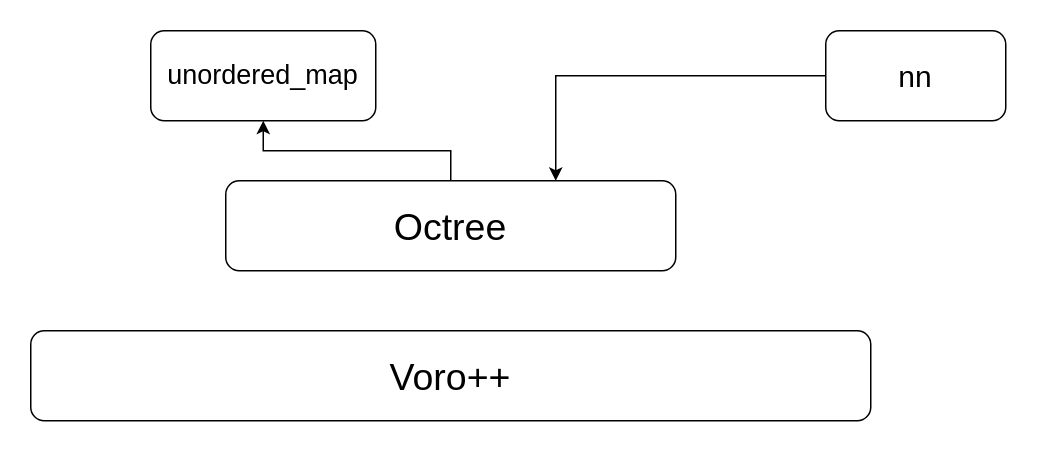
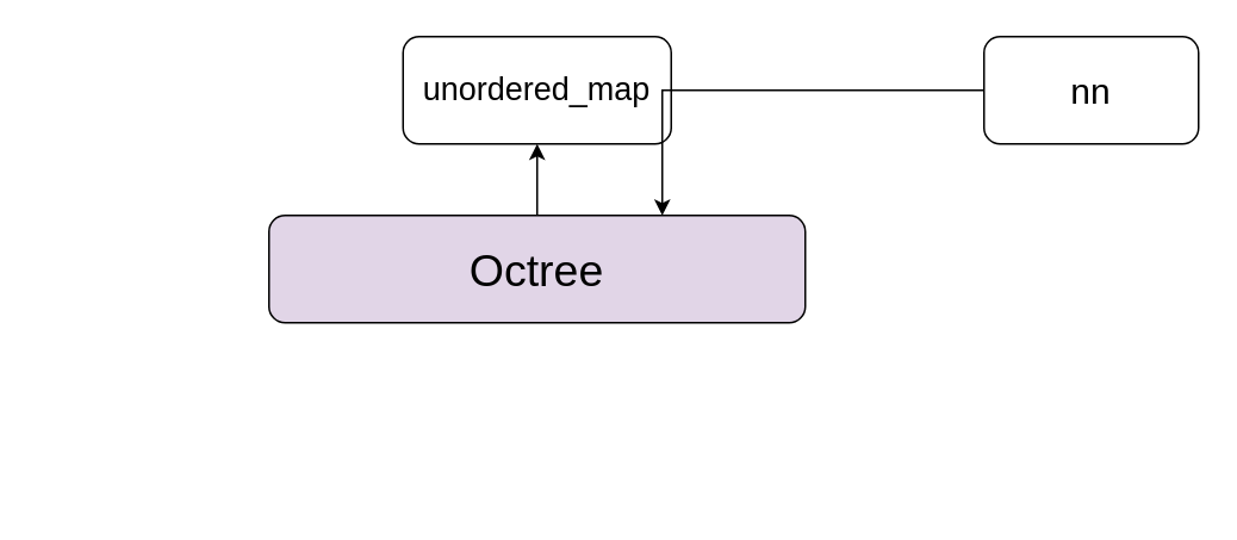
  <mxCell id="0" />
  <mxCell id="1" parent="0" />
- <mxCell id="2" value="&lt;font style=&quot;font-size: 25px;&quot;&gt;Voro++&lt;/font&gt;" style="rounded=1;whiteSpace=wrap;html=1;" parent="1" vertex="1"><mxGeometry x="20" y="220" width="560" height="60" as="geometry" /></mxCell>
  <mxCell id="3" style="edgeStyle=orthogonalEdgeStyle;rounded=0;orthogonalLoop=1;jettySize=auto;html=1;exitX=0.5;exitY=0;exitDx=0;exitDy=0;entryX=0.5;entryY=1;entryDx=0;entryDy=0;" parent="1" source="4" target="5" edge="1"><mxGeometry relative="1" as="geometry" /></mxCell>
- <mxCell id="4" value="&lt;font style=&quot;font-size: 25px;&quot;&gt;Octree&lt;/font&gt;" style="rounded=1;whiteSpace=wrap;html=1;" parent="1" vertex="1"><mxGeometry x="150" y="120" width="300" height="60" as="geometry" /></mxCell>
- <mxCell id="5" value="&lt;font style=&quot;font-size: 18px;&quot;&gt;unordered_map&lt;/font&gt;" style="rounded=1;whiteSpace=wrap;html=1;align=center;" parent="1" vertex="1"><mxGeometry x="100" y="20" width="150" height="60" as="geometry" /></mxCell>
+ <mxCell id="4" value="&lt;font style=&quot;font-size: 25px;&quot;&gt;Octree&lt;/font&gt;" style="rounded=1;whiteSpace=wrap;html=1;fillColor=#e1d5e7;" parent="1" vertex="1"><mxGeometry x="150" y="120" width="300" height="60" as="geometry" /></mxCell>
+ <mxCell id="5" value="&lt;font style=&quot;font-size: 18px;&quot;&gt;unordered_map&lt;/font&gt;" style="rounded=1;whiteSpace=wrap;html=1;align=center;" parent="1" vertex="1"><mxGeometry x="225" y="20" width="150" height="60" as="geometry" /></mxCell>
  <mxCell id="6" value="&lt;span style=&quot;font-size: 20px;&quot;&gt;nn&lt;/span&gt;" style="rounded=1;whiteSpace=wrap;html=1;" parent="1" vertex="1"><mxGeometry x="550" y="20" width="120" height="60" as="geometry" /></mxCell>
  <mxCell id="7" style="edgeStyle=orthogonalEdgeStyle;rounded=0;orthogonalLoop=1;jettySize=auto;html=1;exitX=0;exitY=0.5;exitDx=0;exitDy=0;" parent="1" source="6" edge="1"><mxGeometry relative="1" as="geometry"><Array as="points"><mxPoint x="370" y="50" /><mxPoint x="370" y="120" /></Array><mxPoint x="370" y="120" as="targetPoint" /></mxGeometry></mxCell>
